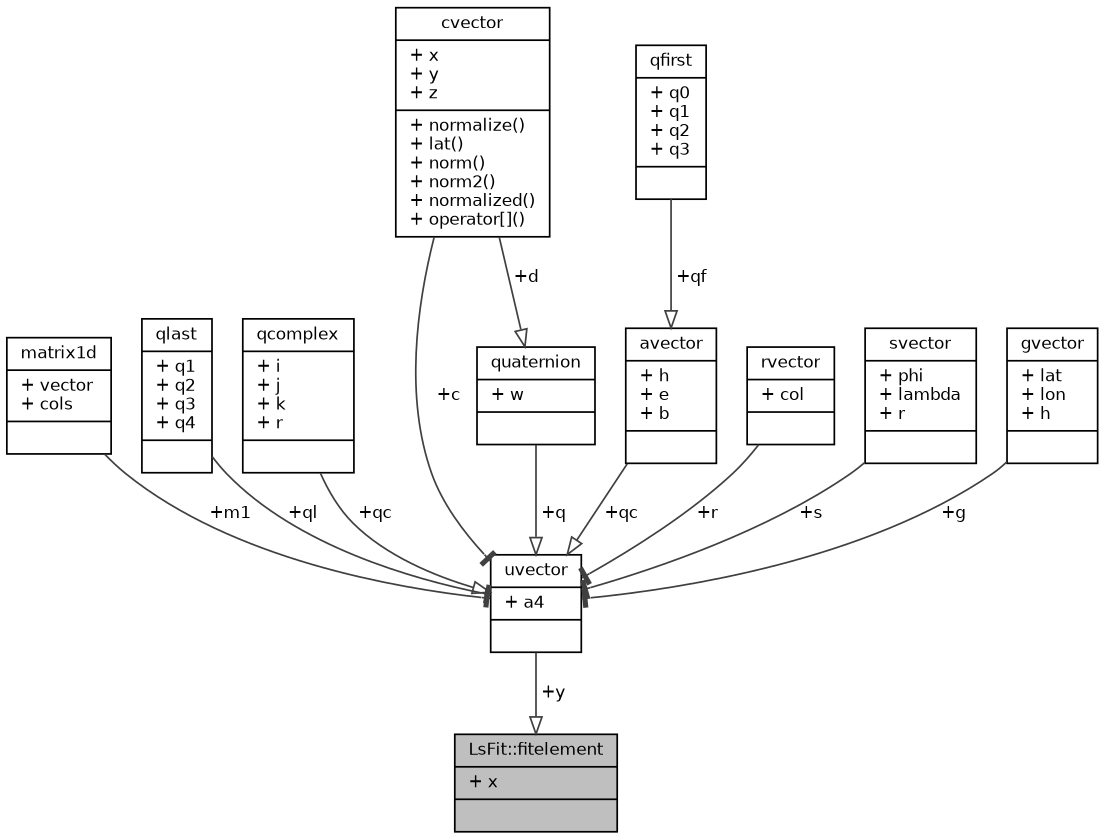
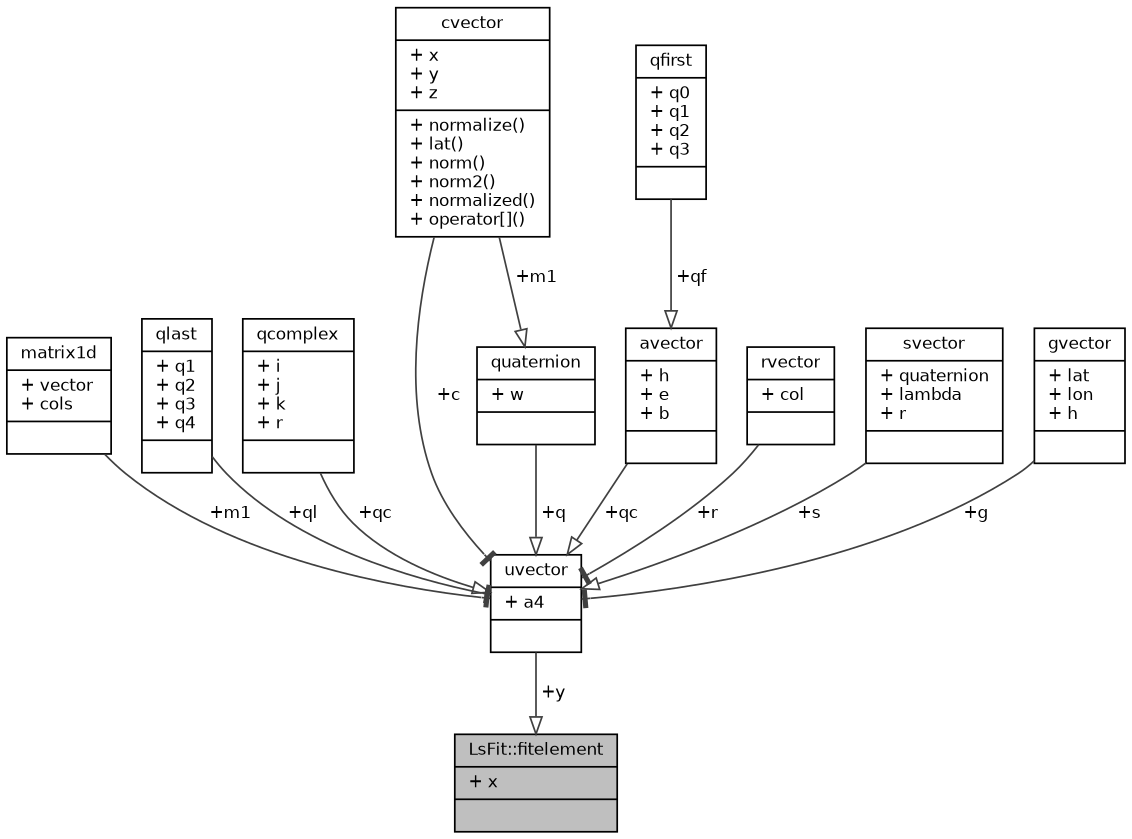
  digraph {
    fontname="DejaVu Sans"
    node [color=black fillcolor=white fontname="DejaVu Sans" fontsize=10 shape=record style=filled]
    edge [arrowhead=onormal color=grey25 fontname="DejaVu Sans" fontsize=10 labelfontname=Helvetica labelfontsize=10 style=solid]
    n1 [fillcolor=grey75 fontcolor=black height=0.2 label="{LsFit::fitelement\n|+ x\l|}" width=0.4]
    n2 [height=0.2 label="{uvector\n|+ a4\l|}" width=0.4]
    n3 [height=0.2 label="{matrix1d\n|+ vector\l+ cols\l|}" width=0.4]
    n4 [height=0.2 label="{qlast\n|+ q1\l+ q2\l+ q3\l+ q4\l|}" width=0.4]
    n5 [height=0.2 label="{qcomplex\n|+ i\l+ j\l+ k\l+ r\l|}" width=0.4]
    n6 [height=0.2 label="{quaternion\n|+ w\l|}" width=0.4]
    n7 [height=0.2 label="{cvector\n|+ x\l+ y\l+ z\l|+ normalize()\l+ lat()\l+ norm()\l+ norm2()\l+ normalized()\l+ operator[]()\l}" width=0.4]
    n8 [height=0.2 label="{avector\n|+ h\l+ e\l+ b\l|}" width=0.4]
    n9 [height=0.2 label="{rvector\n|+ col\l|}" width=0.4]
-   n10 [height=0.2 label="{svector\n|+ phi\l+ lambda\l+ r\l|}" width=0.4]
+   n10 [height=0.2 label="{svector\n|+ quaternion\l+ lambda\l+ r\l|}" width=0.4]
    n11 [height=0.2 label="{gvector\n|+ lat\l+ lon\l+ h\l|}" width=0.4]
    n12 [height=0.2 label="{qfirst\n|+ q0\l+ q1\l+ q2\l+ q3\l|}" width=0.4]
    n2 -> n1 [label=" +y"]
    n3 -> n2 [arrowhead=tee label=" +m1"]
    n4 -> n2 [arrowhead=tee label=" +ql"]
    n5 -> n2 [label=" +qc"]
    n6 -> n2 [label=" +q"]
    n7 -> n2 [arrowhead=tee label=" +c"]
-   n7 -> n6 [label=" +d"]
+   n7 -> n6 [label=" +m1"]
    n8 -> n2 [label=" +qc"]
    n9 -> n2 [arrowhead=tee label=" +r"]
-   n10 -> n2 [arrowhead=tee label=" +s"]
+   n10 -> n2 [label=" +s"]
    n11 -> n2 [arrowhead=tee label=" +g"]
    n12 -> n8 [label=" +qf"]
  }
